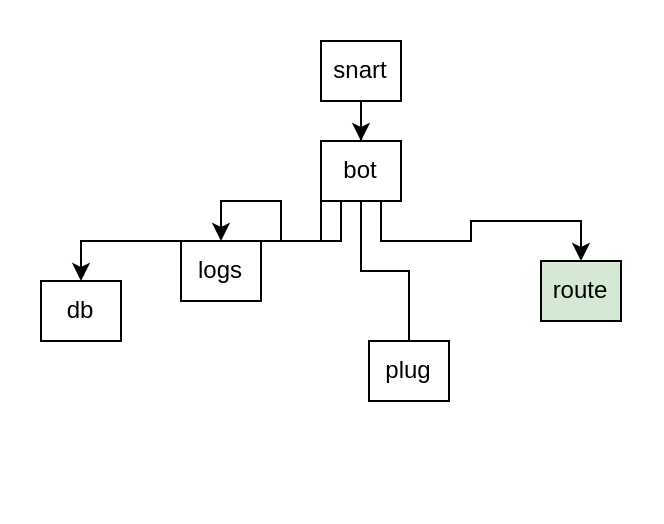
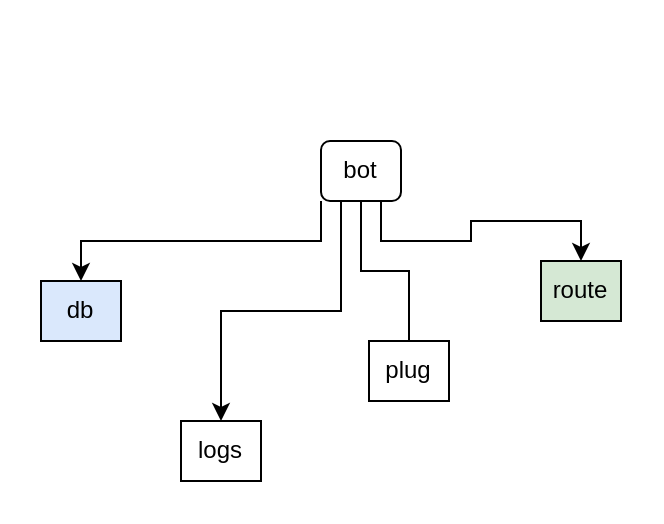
  <mxCell id="0" />
  <mxCell id="1" parent="0" />
- <mxCell id="2" value="" style="edgeStyle=orthogonalEdgeStyle;rounded=0;orthogonalLoop=1;jettySize=auto;html=1;" parent="1" source="3" target="8" edge="1"><mxGeometry relative="1" as="geometry" /></mxCell>
- <mxCell id="3" value="&lt;div&gt;snart&lt;/div&gt;" style="rounded=0;whiteSpace=wrap;html=1;glass=0;" parent="1" vertex="1"><mxGeometry x="160" y="20" width="40" height="30" as="geometry" /></mxCell>
  <mxCell id="4" style="edgeStyle=orthogonalEdgeStyle;rounded=0;orthogonalLoop=1;jettySize=auto;html=1;exitX=0;exitY=1;exitDx=0;exitDy=0;entryX=0.5;entryY=0;entryDx=0;entryDy=0;" parent="1" source="8" target="9" edge="1"><mxGeometry relative="1" as="geometry" /></mxCell>
  <mxCell id="5" style="edgeStyle=orthogonalEdgeStyle;rounded=0;orthogonalLoop=1;jettySize=auto;html=1;exitX=0.25;exitY=1;exitDx=0;exitDy=0;entryX=0.5;entryY=0;entryDx=0;entryDy=0;" parent="1" source="8" target="10" edge="1"><mxGeometry relative="1" as="geometry" /></mxCell>
  <mxCell id="6" style="edgeStyle=orthogonalEdgeStyle;rounded=0;orthogonalLoop=1;jettySize=auto;html=1;exitX=0.5;exitY=1;exitDx=0;exitDy=0;entryX=0.5;entryY=0;entryDx=0;entryDy=0;endArrow=none;" parent="1" source="8" target="11" edge="1"><mxGeometry relative="1" as="geometry" /></mxCell>
  <mxCell id="7" style="edgeStyle=orthogonalEdgeStyle;rounded=0;orthogonalLoop=1;jettySize=auto;html=1;exitX=0.75;exitY=1;exitDx=0;exitDy=0;entryX=0.5;entryY=0;entryDx=0;entryDy=0;" parent="1" source="8" target="12" edge="1"><mxGeometry relative="1" as="geometry" /></mxCell>
- <mxCell id="8" value="bot" style="rounded=0;whiteSpace=wrap;html=1;" parent="1" vertex="1"><mxGeometry x="160" y="70" width="40" height="30" as="geometry" /></mxCell>
- <mxCell id="9" value="&lt;div&gt;db&lt;/div&gt;" style="rounded=0;whiteSpace=wrap;html=1;" parent="1" vertex="1"><mxGeometry x="20" y="140" width="40" height="30" as="geometry" /></mxCell>
- <mxCell id="10" value="&lt;div&gt;logs&lt;/div&gt;" style="whiteSpace=wrap;html=1;" parent="1" vertex="1"><mxGeometry x="90" y="120" width="40" height="30" as="geometry" /></mxCell>
+ <mxCell id="8" value="bot" style="whiteSpace=wrap;html=1;rounded=1;" parent="1" vertex="1"><mxGeometry x="160" y="70" width="40" height="30" as="geometry" /></mxCell>
+ <mxCell id="9" value="&lt;div&gt;db&lt;/div&gt;" style="rounded=0;whiteSpace=wrap;html=1;fillColor=#dae8fc;" parent="1" vertex="1"><mxGeometry x="20" y="140" width="40" height="30" as="geometry" /></mxCell>
+ <mxCell id="10" value="&lt;div&gt;logs&lt;/div&gt;" style="whiteSpace=wrap;html=1;" parent="1" vertex="1"><mxGeometry x="90" y="210" width="40" height="30" as="geometry" /></mxCell>
  <mxCell id="11" value="plug" style="whiteSpace=wrap;html=1;rounded=0;glass=0;" parent="1" vertex="1"><mxGeometry x="184" y="170" width="40" height="30" as="geometry" /></mxCell>
  <mxCell id="12" value="route" style="whiteSpace=wrap;html=1;rounded=0;glass=0;fillColor=#d5e8d4;" parent="1" vertex="1"><mxGeometry x="270" y="130" width="40" height="30" as="geometry" /></mxCell>
